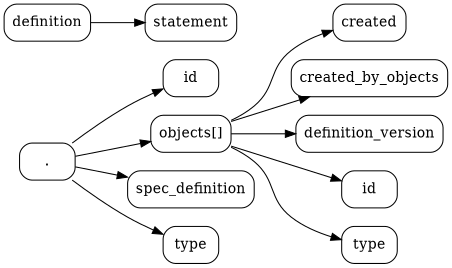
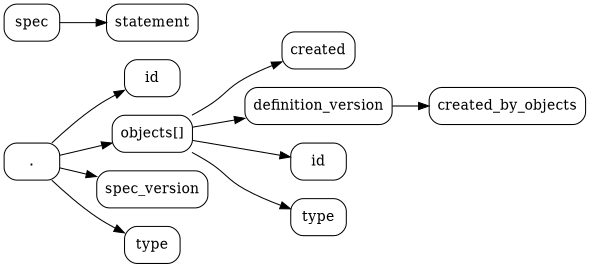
  strict digraph {
    rankdir=LR
    node [shape=box style=rounded]
    "."
    id
    "objects[]"
-   spec_version [label=spec_definition]
+   spec_version
    type
    n6 [label=created]
    n7 [label=created_by_objects]
    n8 [label=definition_version]
    n9 [label=id]
    n10 [label=type]
-   n11 [label=definition]
+   n11 [label=spec]
    n12 [label=statement]
    "." -> id
    "." -> "objects[]"
    "." -> spec_version
    "." -> type
    "objects[]" -> n6
-   "objects[]" -> n7
+   n8 -> n7
    "objects[]" -> n8
    "objects[]" -> n9
    "objects[]" -> n10
    n11 -> n12
  }
